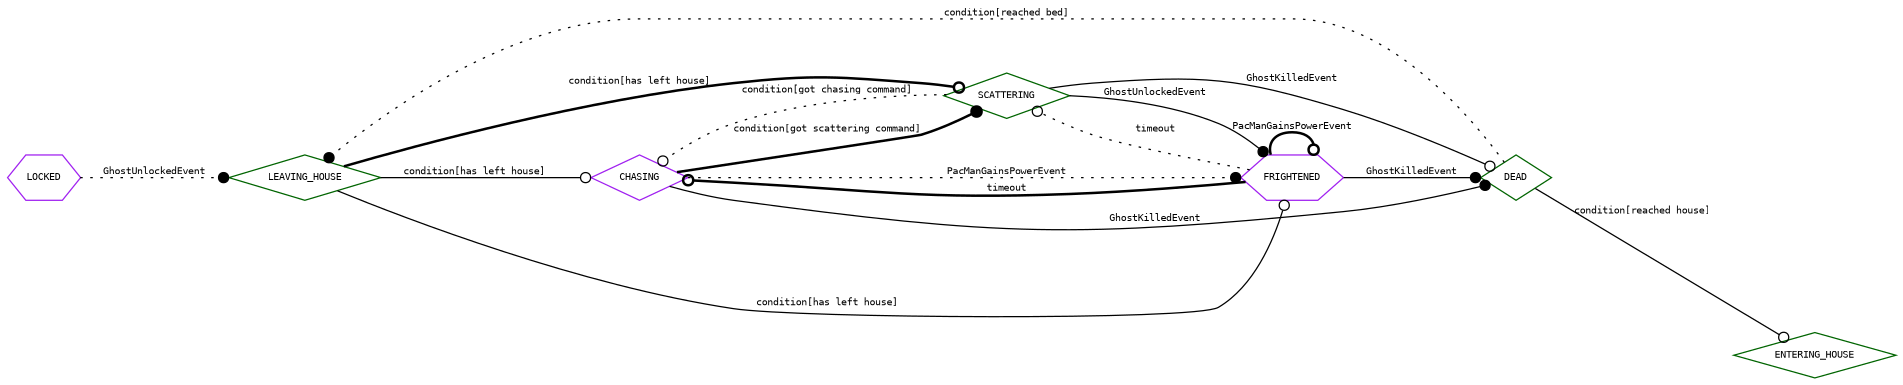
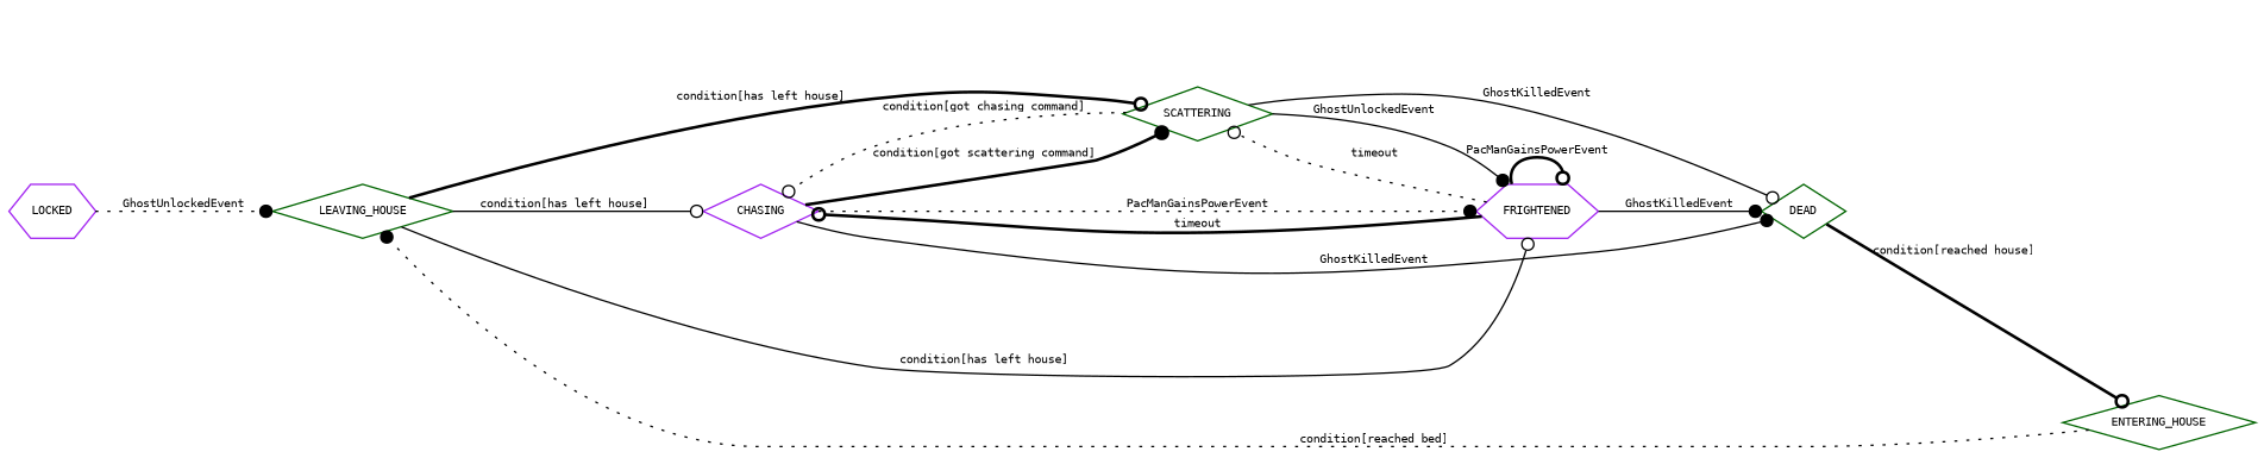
  digraph {
    fontname="DejaVu Sans Mono"
    rankdir=LR
    node [color=darkgreen fontname="DejaVu Sans Mono" fontsize=8 shape=diamond]
    edge [arrowhead=odot fontname="DejaVu Sans Mono" fontsize=8 style=solid]
    LOCKED [color=purple shape=hexagon]
    LEAVING_HOUSE
    CHASING [color=purple]
    SCATTERING
    FRIGHTENED [color=purple shape=hexagon]
    DEAD
    ENTERING_HOUSE
    LOCKED -> LEAVING_HOUSE [arrowhead=dot label=GhostUnlockedEvent style=dotted]
    LEAVING_HOUSE -> CHASING [label="condition[has left house]"]
    LEAVING_HOUSE -> SCATTERING [label="condition[has left house]" style=bold]
    LEAVING_HOUSE -> FRIGHTENED [label="condition[has left house]"]
    CHASING -> SCATTERING [arrowhead=dot label="condition[got scattering command]" style=bold]
    CHASING -> FRIGHTENED [arrowhead=dot label=PacManGainsPowerEvent style=dotted]
    CHASING -> DEAD [arrowhead=dot label=GhostKilledEvent]
    SCATTERING -> CHASING [label="condition[got chasing command]" style=dotted]
    SCATTERING -> FRIGHTENED [arrowhead=dot label=GhostUnlockedEvent]
    SCATTERING -> DEAD [label=GhostKilledEvent]
    FRIGHTENED -> CHASING [label=timeout style=bold]
    FRIGHTENED -> SCATTERING [label=timeout style=dotted]
    FRIGHTENED -> FRIGHTENED [label=PacManGainsPowerEvent style=bold]
    FRIGHTENED -> DEAD [arrowhead=dot label=GhostKilledEvent]
-   DEAD -> ENTERING_HOUSE [label="condition[reached house]"]
-   DEAD -> LEAVING_HOUSE [arrowhead=dot label="condition[reached bed]" style=dotted]
+   DEAD -> ENTERING_HOUSE [label="condition[reached house]" style=bold]
+   ENTERING_HOUSE -> LEAVING_HOUSE [arrowhead=dot label="condition[reached bed]" style=dotted]
  }
